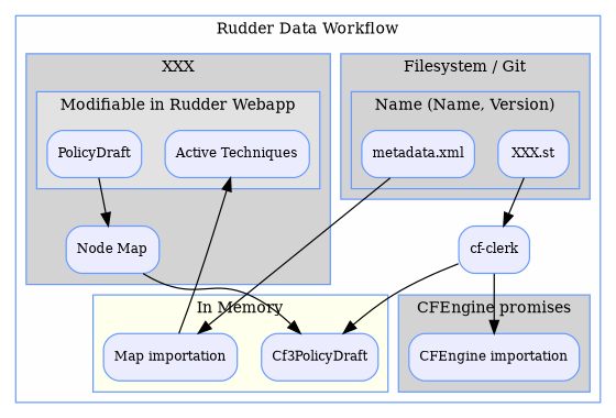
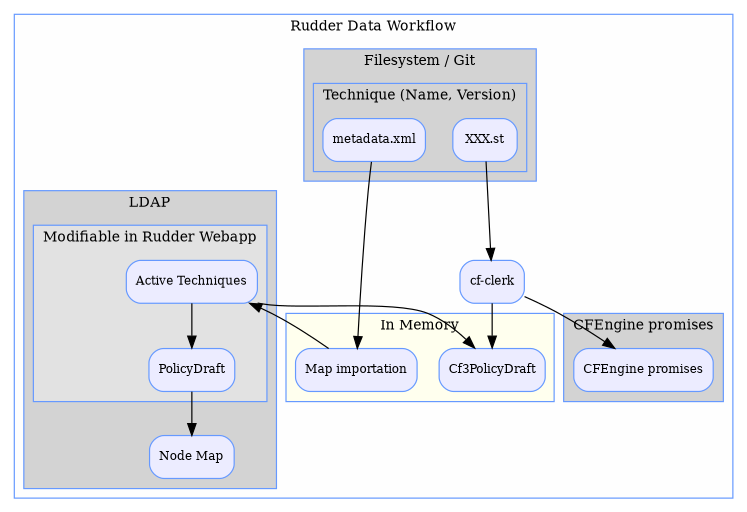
  digraph {
    compound=true
    rankdir=TB
    node [color="#6699ff" fillcolor="#ececff" fontsize=10 shape=Mrecord style=filled]
    edge [fontsize=10]
    n1 [label="metadata.xml"]
    n2 [label="XXX.st"]
    n3 [label="Active Techniques"]
    n4 [label=PolicyDraft]
    n5 [label="Node Map"]
-   n6 [label="CFEngine importation"]
+   n6 [label="CFEngine promises"]
    n7 [label=Cf3PolicyDraft]
    n8 [label="Map importation"]
    n9 [label="cf-clerk"]
    subgraph cluster_1 {
      color="#6699ff"
      fillcolor="#fefefe"
      fontsize=12
      label="Rudder Data Workflow"
      style=filled
      n9
      subgraph cluster_2 {
        color="#6699ff"
        fillcolor=lightgrey
        fontsize=12
        label="Filesystem / Git"
        style=filled
        subgraph cluster_3 {
          color="#6699ff"
          fillcolor=lightgrey
          fontsize=12
-         label="Name (Name, Version)"
+         label="Technique (Name, Version)"
          shape=folder
          style=filled
          n1
          n2
        }
      }
      subgraph cluster_4 {
        color="#6699ff"
        fillcolor=lightgrey
        fontsize=12
-       label=XXX
+       label=LDAP
        style=filled
        n5
        subgraph cluster_5 {
          color="#6699ff"
          fillcolor="#e2e2e2"
          fontsize=12
          label="Modifiable in Rudder Webapp"
          style=filled
          n3
          n4
        }
      }
      subgraph cluster_6 {
        color="#6699ff"
        fillcolor=lightgrey
        fontsize=12
        label="CFEngine promises"
        style=filled
        n6
      }
      subgraph cluster_7 {
        color="#6699ff"
        fillcolor="#ffffee"
        fontsize=12
        label="In Memory"
        style=filled
        n7
        n8
      }
    }
    n1 -> n8
    n2 -> n9
+   n3 -> n4
    n4 -> n5
-   n5 -> n7
+   n3 -> n7
    n8 -> n3
    n9 -> n6
    n9 -> n7
  }
